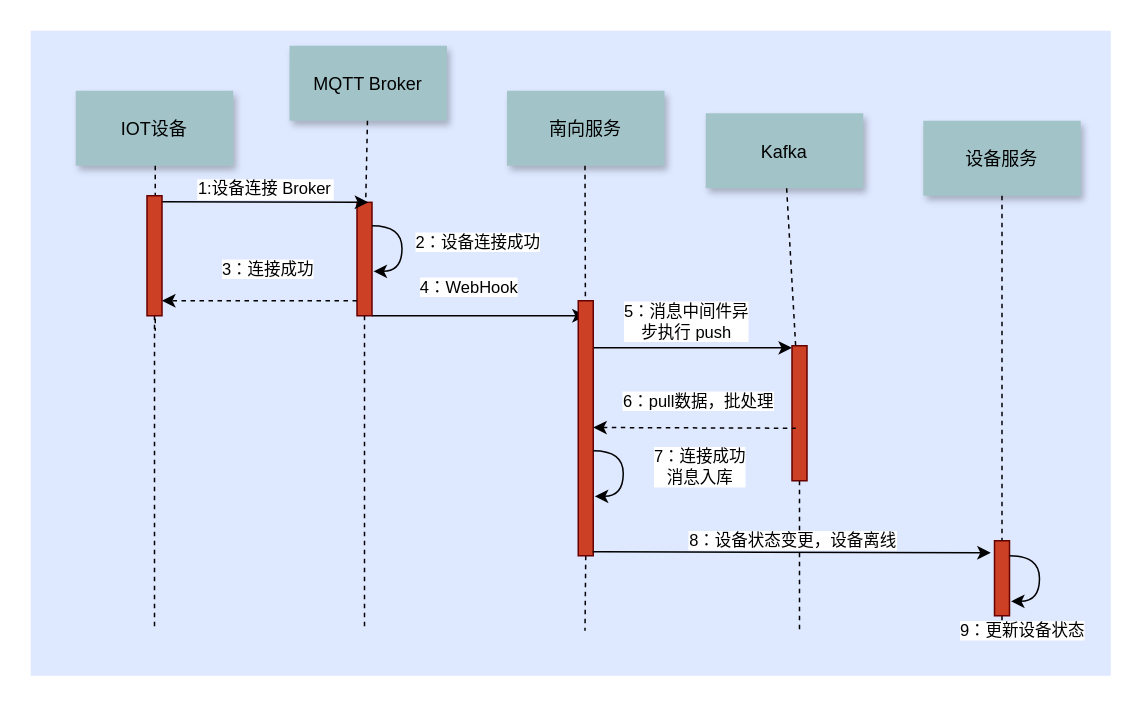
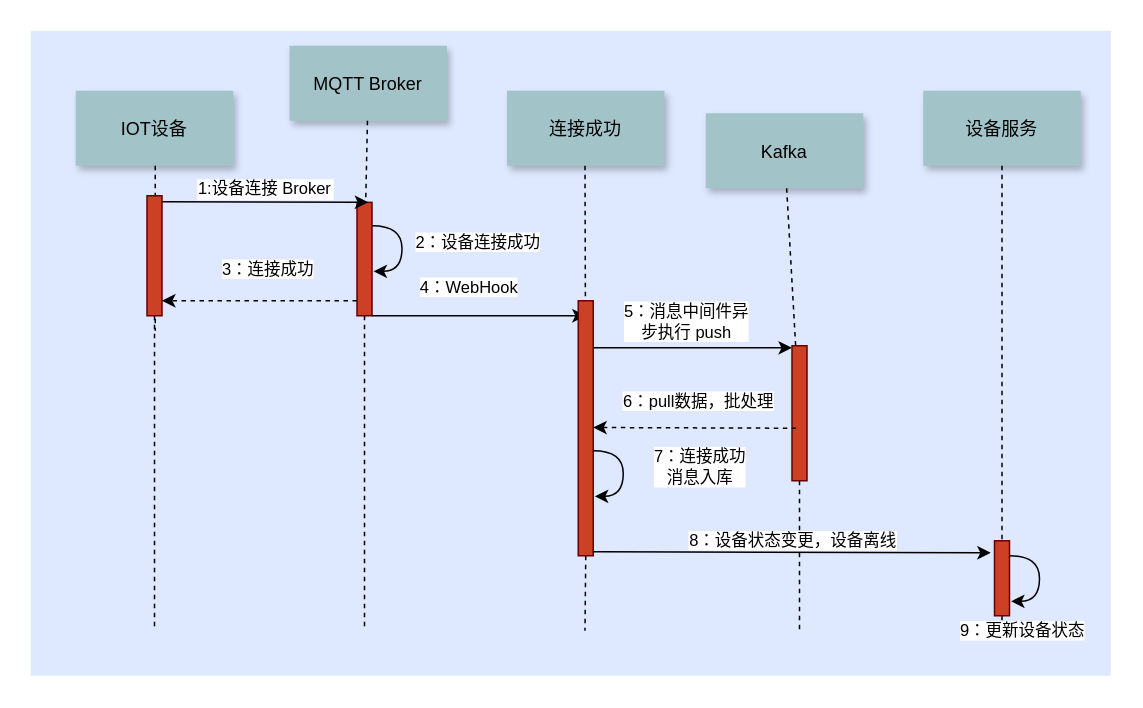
  <mxCell id="0" />
  <mxCell id="1" parent="0" />
  <mxCell id="2" value="" style="fillColor=#DEE8FF;strokeColor=none" vertex="1" parent="1"><mxGeometry x="20" y="20" width="720" height="430" as="geometry" /></mxCell>
  <mxCell id="3" value="IOT设备" style="shadow=1;fillColor=#A2C4C9;strokeColor=none" vertex="1" parent="1"><mxGeometry x="50" y="60" width="105" height="50" as="geometry" /></mxCell>
  <mxCell id="4" value="" style="edgeStyle=orthogonalEdgeStyle;rounded=0;orthogonalLoop=1;jettySize=auto;html=1;entryX=0;entryY=0.25;entryDx=0;entryDy=0;" edge="1" parent="1"><mxGeometry relative="1" as="geometry"><mxPoint x="390" y="210" as="targetPoint" /><Array as="points"><mxPoint x="322.5" y="210" /><mxPoint x="322.5" y="210" /></Array><mxPoint x="247.5" y="210" as="sourcePoint" /></mxGeometry></mxCell>
  <mxCell id="5" value="4：WebHook" style="edgeLabel;html=1;align=center;verticalAlign=middle;resizable=0;points=[];" vertex="1" connectable="0" parent="4"><mxGeometry x="-0.372" y="1" relative="1" as="geometry"><mxPoint x="19" y="-19" as="offset" /></mxGeometry></mxCell>
  <mxCell id="6" value="" style="fillColor=#CC4125;strokeColor=#660000" vertex="1" parent="1"><mxGeometry x="237.5" y="134.39" width="10" height="75.61" as="geometry" /></mxCell>
  <mxCell id="7" value="MQTT Broker" style="shadow=1;fillColor=#A2C4C9;strokeColor=none" vertex="1" parent="1"><mxGeometry x="192.5" y="30" width="105" height="50" as="geometry" /></mxCell>
  <mxCell id="8" value="" style="edgeStyle=none;endArrow=none;dashed=1" edge="1" parent="1" source="7" target="6"><mxGeometry x="229.835" y="165" width="100" height="100" as="geometry"><mxPoint x="244.759" y="110" as="sourcePoint" /><mxPoint x="245.076" y="165" as="targetPoint" /></mxGeometry></mxCell>
- <mxCell id="9" value="南向服务" style="shadow=1;fillColor=#A2C4C9;strokeColor=none" vertex="1" parent="1"><mxGeometry x="337.504" y="60" width="105" height="50" as="geometry" /></mxCell>
+ <mxCell id="9" value="连接成功" style="shadow=1;fillColor=#A2C4C9;strokeColor=none" vertex="1" parent="1"><mxGeometry x="337.504" y="60" width="105" height="50" as="geometry" /></mxCell>
  <mxCell id="10" value="Kafka" style="shadow=1;fillColor=#A2C4C9;strokeColor=none" vertex="1" parent="1"><mxGeometry x="470" y="75" width="105" height="50" as="geometry" /></mxCell>
  <mxCell id="11" value="" style="edgeStyle=elbowEdgeStyle;elbow=horizontal;endArrow=none;dashed=1" edge="1" parent="1" source="3"><mxGeometry x="187.5" y="310" width="100" height="100" as="geometry"><mxPoint x="127.5" y="410" as="sourcePoint" /><mxPoint x="102.5" y="220" as="targetPoint" /></mxGeometry></mxCell>
  <mxCell id="12" value="" style="edgeStyle=none;dashed=1;endArrow=none" edge="1" parent="1"><mxGeometry x="7.5" y="270" width="100" height="100" as="geometry"><mxPoint x="102.5" y="180" as="sourcePoint" /><mxPoint x="102.5" y="420" as="targetPoint" /></mxGeometry></mxCell>
  <mxCell id="13" value="1:设备连接 Broker" style="edgeStyle=none;verticalLabelPosition=top;verticalAlign=bottom;entryX=0.75;entryY=0;entryDx=0;entryDy=0;" edge="1" parent="1" target="6"><mxGeometry x="200.455" y="47.096" width="100" height="100" as="geometry"><mxPoint x="107.5" y="134" as="sourcePoint" /><mxPoint x="217.5" y="134.386" as="targetPoint" /></mxGeometry></mxCell>
  <mxCell id="14" value="" style="edgeStyle=none;endArrow=none;dashed=1;exitX=0.5;exitY=1;exitDx=0;exitDy=0;" edge="1" parent="1" source="25"><mxGeometry x="388.988" y="145.0" width="100" height="100" as="geometry"><mxPoint x="389.786" y="380" as="sourcePoint" /><mxPoint x="389.5" y="420" as="targetPoint" /></mxGeometry></mxCell>
  <mxCell id="15" value="" style="edgeStyle=none;endArrow=none;dashed=1" edge="1" parent="1" source="27"><mxGeometry x="531.988" y="145.0" width="100" height="100" as="geometry"><mxPoint x="532.509" y="80" as="sourcePoint" /><mxPoint x="532.5" y="420" as="targetPoint" /></mxGeometry></mxCell>
  <mxCell id="16" value="" style="fillColor=#CC4125;strokeColor=#660000" vertex="1" parent="1"><mxGeometry x="97.5" y="130" width="10" height="80" as="geometry" /></mxCell>
  <mxCell id="17" style="edgeStyle=orthogonalEdgeStyle;curved=1;rounded=0;orthogonalLoop=1;jettySize=auto;html=1;exitX=0.928;exitY=0.095;exitDx=0;exitDy=0;exitPerimeter=0;" edge="1" parent="1"><mxGeometry relative="1" as="geometry"><mxPoint x="247.5" y="150.008" as="sourcePoint" /><mxPoint x="248.5" y="180.4" as="targetPoint" /><Array as="points"><mxPoint x="267.5" y="150.4" /><mxPoint x="267.5" y="180.4" /><mxPoint x="248.5" y="180.4" /></Array></mxGeometry></mxCell>
  <mxCell id="18" value="2：设备连接成功" style="edgeLabel;html=1;align=center;verticalAlign=middle;resizable=0;points=[];" vertex="1" connectable="0" parent="17"><mxGeometry x="-0.314" y="-1" relative="1" as="geometry"><mxPoint x="51" y="6.73" as="offset" /></mxGeometry></mxCell>
  <mxCell id="19" style="edgeStyle=orthogonalEdgeStyle;rounded=0;orthogonalLoop=1;jettySize=auto;html=1;exitX=0.95;exitY=0.333;exitDx=0;exitDy=0;entryX=0.028;entryY=0.089;entryDx=0;entryDy=0;exitPerimeter=0;entryPerimeter=0;" edge="1" parent="1"><mxGeometry relative="1" as="geometry"><Array as="points"><mxPoint x="394.22" y="231.39" /></Array><mxPoint x="394.22" y="220" as="sourcePoint" /><mxPoint x="527.5" y="231.4" as="targetPoint" /></mxGeometry></mxCell>
  <mxCell id="20" value="5：消息中间件异&lt;br&gt;步执行 push" style="edgeLabel;html=1;align=center;verticalAlign=middle;resizable=0;points=[];" vertex="1" connectable="0" parent="19"><mxGeometry x="-0.328" y="-1" relative="1" as="geometry"><mxPoint x="24.68" y="-18.71" as="offset" /></mxGeometry></mxCell>
  <mxCell id="21" value="" style="edgeStyle=none;endArrow=none;dashed=1" edge="1" parent="1" source="25"><mxGeometry x="388.988" y="145.0" width="100" height="100" as="geometry"><mxPoint x="389.5" y="80" as="sourcePoint" /><mxPoint x="389.944" y="320" as="targetPoint" /></mxGeometry></mxCell>
  <mxCell id="22" value="" style="edgeStyle=none;endArrow=none;dashed=1" edge="1" parent="1" source="6"><mxGeometry x="334.071" y="309.697" width="100" height="100" as="geometry"><mxPoint x="242.5" y="480" as="sourcePoint" /><mxPoint x="242.5" y="420" as="targetPoint" /></mxGeometry></mxCell>
  <mxCell id="23" value="" style="edgeStyle=orthogonalEdgeStyle;rounded=0;orthogonalLoop=1;jettySize=auto;html=1;dashed=1;" edge="1" parent="1"><mxGeometry relative="1" as="geometry"><mxPoint x="107.5" y="200" as="targetPoint" /><Array as="points"><mxPoint x="147.5" y="200" /><mxPoint x="147.5" y="200" /></Array><mxPoint x="237.5" y="200" as="sourcePoint" /></mxGeometry></mxCell>
  <mxCell id="24" value="3：连接成功" style="edgeLabel;html=1;align=center;verticalAlign=middle;resizable=0;points=[];" vertex="1" connectable="0" parent="23"><mxGeometry x="-0.372" y="1" relative="1" as="geometry"><mxPoint x="-19" y="-22.69" as="offset" /></mxGeometry></mxCell>
  <mxCell id="25" value="" style="fillColor=#CC4125;strokeColor=#660000" vertex="1" parent="1"><mxGeometry x="385" y="200" width="10" height="170" as="geometry" /></mxCell>
  <mxCell id="26" value="" style="edgeStyle=none;endArrow=none;dashed=1" edge="1" parent="1" target="25"><mxGeometry x="388.988" y="175.0" width="100" height="100" as="geometry"><mxPoint x="389.5" y="110" as="sourcePoint" /><mxPoint x="389.944" y="350" as="targetPoint" /></mxGeometry></mxCell>
  <mxCell id="27" value="" style="fillColor=#CC4125;strokeColor=#660000" vertex="1" parent="1"><mxGeometry x="527.5" y="230" width="10" height="90" as="geometry" /></mxCell>
  <mxCell id="28" value="" style="edgeStyle=none;endArrow=none;dashed=1" edge="1" parent="1" source="10" target="27"><mxGeometry x="531.988" y="175.0" width="100" height="100" as="geometry"><mxPoint x="532.5" y="110" as="sourcePoint" /><mxPoint x="532.5" y="450" as="targetPoint" /></mxGeometry></mxCell>
  <mxCell id="29" style="edgeStyle=orthogonalEdgeStyle;rounded=0;orthogonalLoop=1;jettySize=auto;html=1;startArrow=classic;startFill=1;endArrow=none;endFill=0;dashed=1;entryX=0.25;entryY=0.611;entryDx=0;entryDy=0;entryPerimeter=0;" edge="1" parent="1" target="27"><mxGeometry relative="1" as="geometry"><Array as="points" /><mxPoint x="395" y="284.5" as="sourcePoint" /><mxPoint x="520" y="285" as="targetPoint" /></mxGeometry></mxCell>
  <mxCell id="30" value="6：pull数据，批处理" style="edgeLabel;html=1;align=center;verticalAlign=middle;resizable=0;points=[];" vertex="1" connectable="0" parent="29"><mxGeometry x="-0.328" y="-1" relative="1" as="geometry"><mxPoint x="24.68" y="-18.71" as="offset" /></mxGeometry></mxCell>
  <mxCell id="31" style="edgeStyle=orthogonalEdgeStyle;curved=1;rounded=0;orthogonalLoop=1;jettySize=auto;html=1;exitX=0.928;exitY=0.095;exitDx=0;exitDy=0;exitPerimeter=0;" edge="1" parent="1"><mxGeometry relative="1" as="geometry"><mxPoint x="395" y="300.008" as="sourcePoint" /><mxPoint x="396" y="330.4" as="targetPoint" /><Array as="points"><mxPoint x="415" y="300.4" /><mxPoint x="415" y="330.4" /><mxPoint x="396" y="330.4" /></Array></mxGeometry></mxCell>
  <mxCell id="32" value="7：连接成功&lt;br&gt;消息入库" style="edgeLabel;html=1;align=center;verticalAlign=middle;resizable=0;points=[];" vertex="1" connectable="0" parent="31"><mxGeometry x="-0.314" y="-1" relative="1" as="geometry"><mxPoint x="51" y="6.73" as="offset" /></mxGeometry></mxCell>
- <mxCell id="33" value="设备服务" style="shadow=1;fillColor=#A2C4C9;strokeColor=none" vertex="1" parent="1"><mxGeometry x="615" y="80" width="105" height="50" as="geometry" /></mxCell>
+ <mxCell id="33" value="设备服务" style="shadow=1;fillColor=#A2C4C9;strokeColor=none" vertex="1" parent="1"><mxGeometry x="615" y="60" width="105" height="50" as="geometry" /></mxCell>
  <mxCell id="34" value="" style="edgeStyle=none;endArrow=none;dashed=1" edge="1" parent="1" source="35"><mxGeometry x="666.988" y="145.0" width="100" height="100" as="geometry"><mxPoint x="667.509" y="80" as="sourcePoint" /><mxPoint x="667.5" y="420" as="targetPoint" /></mxGeometry></mxCell>
  <mxCell id="35" value="" style="fillColor=#CC4125;strokeColor=#660000" vertex="1" parent="1"><mxGeometry x="662.5" y="360" width="10" height="50" as="geometry" /></mxCell>
  <mxCell id="36" value="" style="edgeStyle=none;endArrow=none;dashed=1" edge="1" parent="1" source="33" target="35"><mxGeometry x="666.988" y="175.0" width="100" height="100" as="geometry"><mxPoint x="667.5" y="110" as="sourcePoint" /><mxPoint x="667.5" y="450" as="targetPoint" /></mxGeometry></mxCell>
  <mxCell id="37" style="edgeStyle=orthogonalEdgeStyle;rounded=0;orthogonalLoop=1;jettySize=auto;html=1;exitX=0.965;exitY=0.984;exitDx=0;exitDy=0;exitPerimeter=0;" edge="1" parent="1" source="25"><mxGeometry relative="1" as="geometry"><Array as="points"><mxPoint x="400" y="367" /></Array><mxPoint x="400" y="370" as="sourcePoint" /><mxPoint x="660" y="368" as="targetPoint" /></mxGeometry></mxCell>
  <mxCell id="38" value="8：设备状态变更，设备离线" style="edgeLabel;html=1;align=center;verticalAlign=middle;resizable=0;points=[];" vertex="1" connectable="0" parent="37"><mxGeometry x="-0.328" y="-1" relative="1" as="geometry"><mxPoint x="43.69" y="-8.55" as="offset" /></mxGeometry></mxCell>
  <mxCell id="39" style="edgeStyle=orthogonalEdgeStyle;curved=1;rounded=0;orthogonalLoop=1;jettySize=auto;html=1;exitX=0.928;exitY=0.095;exitDx=0;exitDy=0;exitPerimeter=0;" edge="1" parent="1"><mxGeometry relative="1" as="geometry"><mxPoint x="672.5" y="370.008" as="sourcePoint" /><mxPoint x="673.5" y="400.4" as="targetPoint" /><Array as="points"><mxPoint x="692.5" y="370.4" /><mxPoint x="692.5" y="400.4" /><mxPoint x="673.5" y="400.4" /></Array></mxGeometry></mxCell>
  <mxCell id="40" value="9：更新设备状态" style="edgeLabel;html=1;align=center;verticalAlign=middle;resizable=0;points=[];" vertex="1" connectable="0" parent="39"><mxGeometry x="-0.314" y="-1" relative="1" as="geometry"><mxPoint x="-11.5" y="45.83" as="offset" /></mxGeometry></mxCell>
